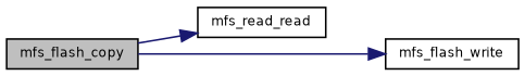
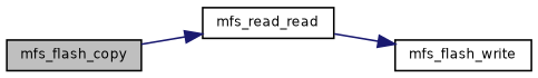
  digraph {
    rankdir=LR
    node [color=black fontname=Helvetica fontsize=8 shape=record]
    edge [color=midnightblue fontname=Helvetica fontsize=8 labelfontname=Helvetica labelfontsize=8 style=solid]
    n1 [fillcolor=grey75 fontcolor=black height=0.2 label=mfs_flash_copy style=filled width=0.4]
    n2 [height=0.2 label=mfs_read_read width=0.4]
    n3 [height=0.2 label=mfs_flash_write width=0.4]
    n1 -> n2
-   n1 -> n3
+   n2 -> n3
  }
